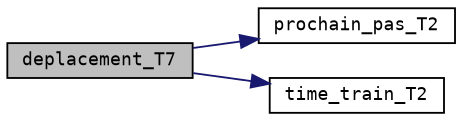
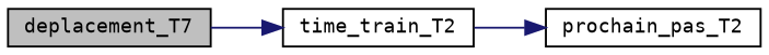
  digraph {
    fontname="DejaVu Sans Mono"
    rankdir=LR
    node [color=black fillcolor=white fontname="DejaVu Sans Mono" fontsize=10 shape=record style=filled]
    edge [color=midnightblue fontname="DejaVu Sans Mono" fontsize=10 labelfontname=Helvetica labelfontsize=10 style=solid]
    n1 [fillcolor=grey75 fontcolor=black height=0.2 label=deplacement_T7 width=0.4]
    n2 [height=0.2 label=prochain_pas_T2 width=0.4]
    n3 [height=0.2 label=time_train_T2 width=0.4]
-   n1 -> n2
+   n3 -> n2
    n1 -> n3
  }
